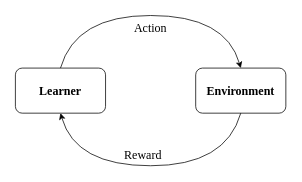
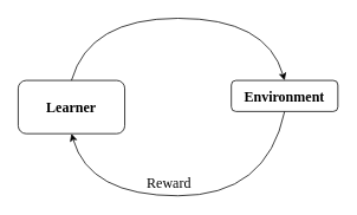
  <mxCell id="0" />
  <mxCell id="1" parent="0" />
  <mxCell id="2" value="&lt;b&gt;&lt;font face=&quot;Times New Roman&quot; style=&quot;font-size: 16px&quot;&gt;Learner&lt;/font&gt;&lt;/b&gt;" style="rounded=1;whiteSpace=wrap;html=1;" parent="1" vertex="1"><mxGeometry x="20" y="90" width="120" height="60" as="geometry" /></mxCell>
- <mxCell id="3" value="&lt;b&gt;&lt;font face=&quot;Times New Roman&quot; style=&quot;font-size: 16px&quot;&gt;Environment&lt;/font&gt;&lt;/b&gt;" style="rounded=1;whiteSpace=wrap;html=1;" parent="1" vertex="1"><mxGeometry x="260" y="90" width="120" height="60" as="geometry" /></mxCell>
+ <mxCell id="3" value="&lt;b&gt;&lt;font face=&quot;Times New Roman&quot; style=&quot;font-size: 16px&quot;&gt;Environment&lt;/font&gt;&lt;/b&gt;" style="rounded=1;whiteSpace=wrap;html=1;" parent="1" vertex="1"><mxGeometry x="260" y="90" width="120" height="35" as="geometry" /></mxCell>
  <mxCell id="4" value="" style="curved=1;endArrow=classic;html=1;exitX=0.5;exitY=0;exitDx=0;exitDy=0;entryX=0.5;entryY=0;entryDx=0;entryDy=0;" parent="1" source="2" target="3" edge="1"><mxGeometry width="50" height="50" relative="1" as="geometry"><mxPoint x="240" y="140" as="sourcePoint" /><mxPoint x="290" y="90" as="targetPoint" /><Array as="points"><mxPoint x="100" y="20" /><mxPoint x="300" y="20" /></Array></mxGeometry></mxCell>
  <mxCell id="5" value="" style="curved=1;endArrow=classic;html=1;entryX=0.5;entryY=1;entryDx=0;entryDy=0;exitX=0.5;exitY=1;exitDx=0;exitDy=0;" parent="1" source="3" target="2" edge="1"><mxGeometry width="50" height="50" relative="1" as="geometry"><mxPoint x="320" y="170" as="sourcePoint" /><mxPoint x="60" y="170" as="targetPoint" /><Array as="points"><mxPoint x="300" y="220" /><mxPoint x="100" y="220" /></Array></mxGeometry></mxCell>
- <mxCell id="6" value="&lt;font face=&quot;Times New Roman&quot; style=&quot;font-size: 16px;&quot;&gt;Action&lt;/font&gt;" style="text;html=1;strokeColor=none;fillColor=none;align=center;verticalAlign=middle;whiteSpace=wrap;rounded=0;fontSize=16;" parent="1" vertex="1"><mxGeometry x="180" y="27" width="40" height="20" as="geometry" /></mxCell>
  <mxCell id="7" value="&lt;font face=&quot;Times New Roman&quot; style=&quot;font-size: 16px&quot;&gt;Reward&lt;/font&gt;" style="text;html=1;strokeColor=none;fillColor=none;align=center;verticalAlign=middle;whiteSpace=wrap;rounded=0;fontSize=16;" parent="1" vertex="1"><mxGeometry x="170" y="196" width="40" height="20" as="geometry" /></mxCell>
